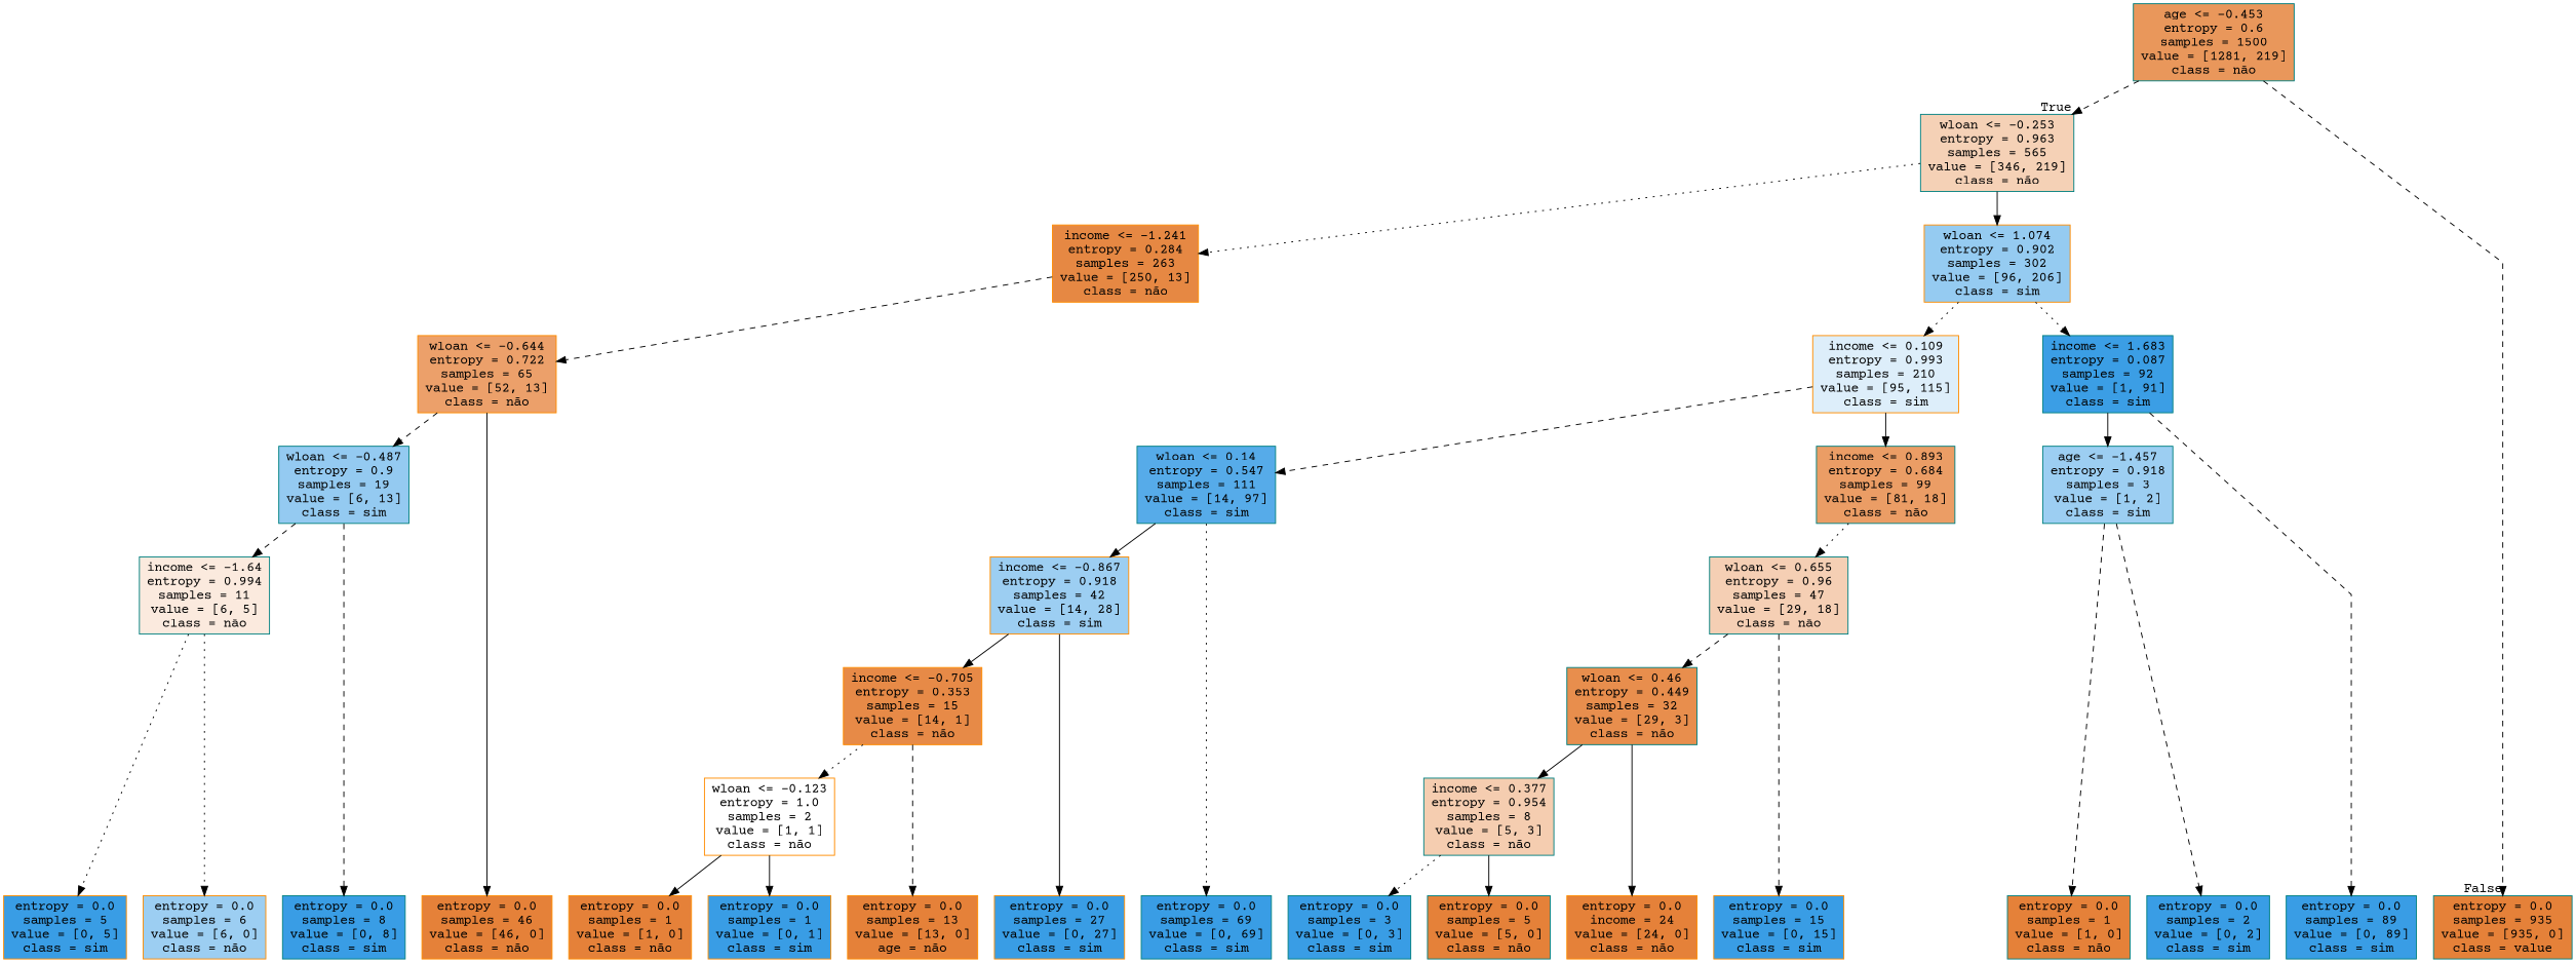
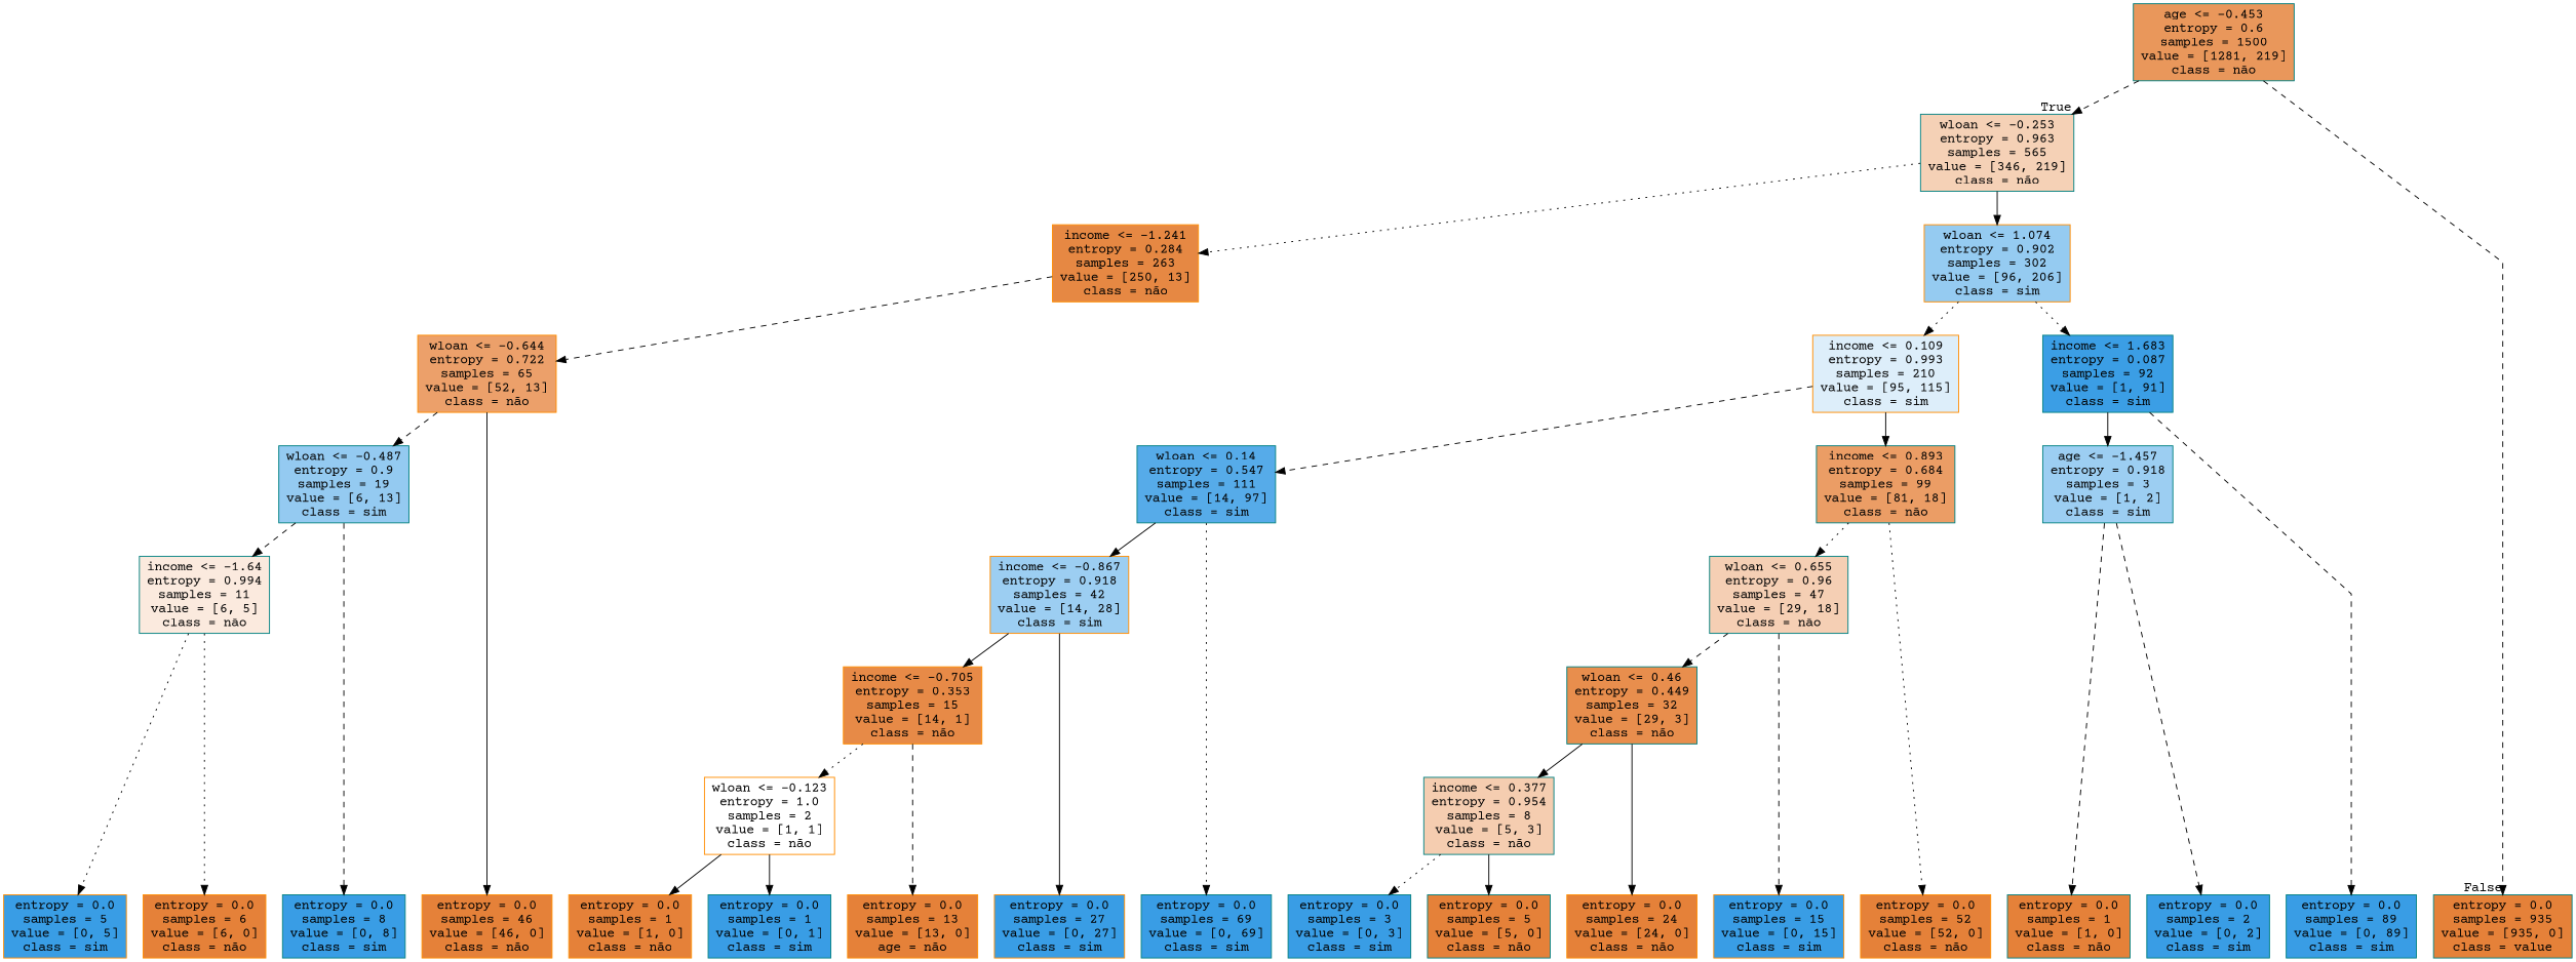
  digraph {
    fontname="Courier Prime"
    ranksep=equally
    splines=polyline
    node [color=teal fillcolor="#e58139" fontname="Courier Prime" shape=box style=filled]
    edge [fontname="Courier Prime" style=dashed]
    n1 [fillcolor="#e9975b" label="age <= -0.453\nentropy = 0.6\nsamples = 1500\nvalue = [1281, 219]\nclass = não"]
    n2 [fillcolor="#f5d1b6" label="wloan <= -0.253\nentropy = 0.963\nsamples = 565\nvalue = [346, 219]\nclass = não"]
    n3 [color=darkorange fillcolor="#e68843" label="income <= -1.241\nentropy = 0.284\nsamples = 263\nvalue = [250, 13]\nclass = não"]
    n4 [color=darkorange fillcolor="#95cbf1" label="wloan <= 1.074\nentropy = 0.902\nsamples = 302\nvalue = [96, 206]\nclass = sim"]
    n5 [color=darkorange fillcolor="#eca06a" label="wloan <= -0.644\nentropy = 0.722\nsamples = 65\nvalue = [52, 13]\nclass = não"]
    n6 [color=darkorange fillcolor="#ddeefa" label="income <= 0.109\nentropy = 0.993\nsamples = 210\nvalue = [95, 115]\nclass = sim"]
    n7 [fillcolor="#3b9ee5" label="income <= 1.683\nentropy = 0.087\nsamples = 92\nvalue = [1, 91]\nclass = sim"]
    n8 [fillcolor="#94caf1" label="wloan <= -0.487\nentropy = 0.9\nsamples = 19\nvalue = [6, 13]\nclass = sim"]
    n9 [fillcolor="#56abe9" label="wloan <= 0.14\nentropy = 0.547\nsamples = 111\nvalue = [14, 97]\nclass = sim"]
    n10 [fillcolor="#eb9d65" label="income <= 0.893\nentropy = 0.684\nsamples = 99\nvalue = [81, 18]\nclass = não"]
    n11 [fillcolor="#9ccef2" label="age <= -1.457\nentropy = 0.918\nsamples = 3\nvalue = [1, 2]\nclass = sim"]
    n12 [fillcolor="#fbeade" label="income <= -1.64\nentropy = 0.994\nsamples = 11\nvalue = [6, 5]\nclass = não"]
    n13 [color=darkorange fillcolor="#9ccef2" label="income <= -0.867\nentropy = 0.918\nsamples = 42\nvalue = [14, 28]\nclass = sim"]
    n14 [fillcolor="#f5cfb4" label="wloan <= 0.655\nentropy = 0.96\nsamples = 47\nvalue = [29, 18]\nclass = não"]
    n15 [color=darkorange fillcolor="#e78a47" label="income <= -0.705\nentropy = 0.353\nsamples = 15\nvalue = [14, 1]\nclass = não"]
    n16 [fillcolor="#e88e4d" label="wloan <= 0.46\nentropy = 0.449\nsamples = 32\nvalue = [29, 3]\nclass = não"]
    n17 [color=darkorange fillcolor="#ffffff" label="wloan <= -0.123\nentropy = 1.0\nsamples = 2\nvalue = [1, 1]\nclass = não"]
    n18 [fillcolor="#f5cdb0" label="income <= 0.377\nentropy = 0.954\nsamples = 8\nvalue = [5, 3]\nclass = não"]
    n19 [color=darkorange label="entropy = 0.0\nsamples = 46\nvalue = [46, 0]\nclass = não"]
    n20 [color=darkorange fillcolor="#399de5" label="entropy = 0.0\nsamples = 5\nvalue = [0, 5]\nclass = sim"]
-   n21 [color=darkorange fillcolor="#9ccef2" label="entropy = 0.0\nsamples = 6\nvalue = [6, 0]\nclass = não"]
+   n21 [color=darkorange label="entropy = 0.0\nsamples = 6\nvalue = [6, 0]\nclass = não"]
    n22 [fillcolor="#399de5" label="entropy = 0.0\nsamples = 8\nvalue = [0, 8]\nclass = sim"]
    n23 [color=darkorange fillcolor="#399de5" label="entropy = 0.0\nsamples = 27\nvalue = [0, 27]\nclass = sim"]
    n24 [color=darkorange label="entropy = 0.0\nsamples = 1\nvalue = [1, 0]\nclass = não"]
-   n25 [color=darkorange fillcolor="#399de5" label="entropy = 0.0\nsamples = 1\nvalue = [0, 1]\nclass = sim"]
+   n25 [fillcolor="#399de5" label="entropy = 0.0\nsamples = 1\nvalue = [0, 1]\nclass = sim"]
    n26 [color=darkorange label="entropy = 0.0\nsamples = 13\nvalue = [13, 0]\nage = não"]
    n27 [fillcolor="#399de5" label="entropy = 0.0\nsamples = 69\nvalue = [0, 69]\nclass = sim"]
-   n28 [color=darkorange label="entropy = 0.0\nincome = 24\nvalue = [24, 0]\nclass = não"]
+   n28 [color=darkorange label="entropy = 0.0\nsamples = 24\nvalue = [24, 0]\nclass = não"]
    n29 [fillcolor="#399de5" label="entropy = 0.0\nsamples = 3\nvalue = [0, 3]\nclass = sim"]
    n30 [label="entropy = 0.0\nsamples = 5\nvalue = [5, 0]\nclass = não"]
    n31 [color=darkorange fillcolor="#399de5" label="entropy = 0.0\nsamples = 15\nvalue = [0, 15]\nclass = sim"]
+   n32 [color=darkorange label="entropy = 0.0\nsamples = 52\nvalue = [52, 0]\nclass = não"]
    n33 [fillcolor="#399de5" label="entropy = 0.0\nsamples = 89\nvalue = [0, 89]\nclass = sim"]
    n34 [label="entropy = 0.0\nsamples = 1\nvalue = [1, 0]\nclass = não"]
    n35 [fillcolor="#399de5" label="entropy = 0.0\nsamples = 2\nvalue = [0, 2]\nclass = sim"]
    n36 [label="entropy = 0.0\nsamples = 935\nvalue = [935, 0]\nclass = value"]
    subgraph sub_1 {
      rank=same
      n1
    }
    subgraph sub_2 {
      rank=same
      n2
    }
    subgraph sub_3 {
      rank=same
      n3
      n4
    }
    subgraph sub_4 {
      rank=same
      n5
      n6
      n7
    }
    subgraph sub_5 {
      rank=same
      n8
      n9
      n10
      n11
    }
    subgraph sub_6 {
      rank=same
      n12
      n13
      n14
    }
    subgraph sub_7 {
      rank=same
      n15
      n16
    }
    subgraph sub_8 {
      rank=same
      n17
      n18
    }
    subgraph sub_9 {
      rank=same
      n19
      n20
      n21
      n22
      n23
      n24
      n25
      n26
      n27
      n28
      n29
      n30
      n31
+     n32
      n33
      n34
      n35
      n36
    }
    n1 -> n2 [headlabel=True labelangle=45 labeldistance=2.5]
    n1 -> n36 [headlabel=False labelangle=-45 labeldistance=2.5]
    n2 -> n3 [style=dotted]
    n2 -> n4 [style=solid]
    n3 -> n5
    n4 -> n6 [style=dotted]
    n4 -> n7 [style=dotted]
    n5 -> n8
    n5 -> n19 [style=solid]
    n6 -> n9
    n6 -> n10 [style=solid]
    n7 -> n11 [style=solid]
    n7 -> n33
    n8 -> n12
    n8 -> n22
    n9 -> n13 [style=solid]
    n9 -> n27 [style=dotted]
    n10 -> n14 [style=dotted]
+   n10 -> n32 [style=dotted]
    n11 -> n34
    n11 -> n35
    n12 -> n20 [style=dotted]
    n12 -> n21 [style=dotted]
    n13 -> n15 [style=solid]
    n13 -> n23 [style=solid]
    n14 -> n16
    n14 -> n31
    n15 -> n17 [style=dotted]
    n15 -> n26
    n16 -> n18 [style=solid]
    n16 -> n28 [style=solid]
    n17 -> n24 [style=solid]
    n17 -> n25 [style=solid]
    n18 -> n29 [style=dotted]
    n18 -> n30 [style=solid]
  }
